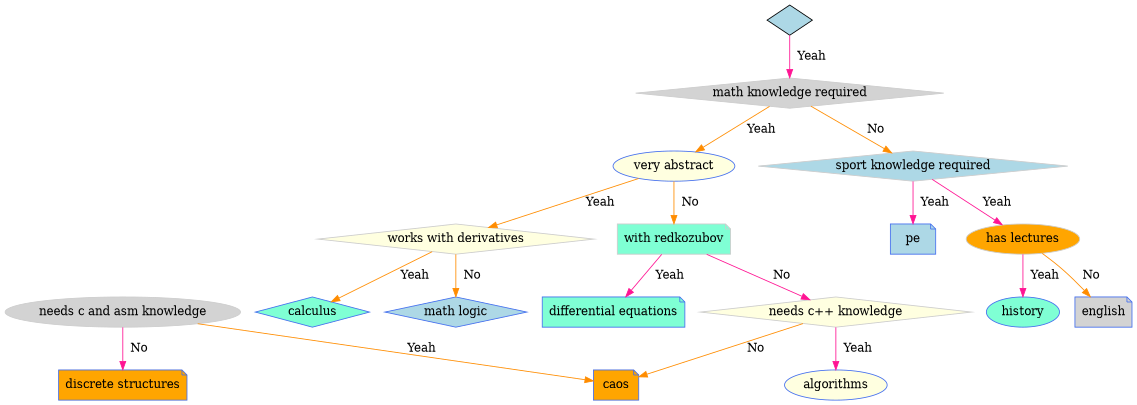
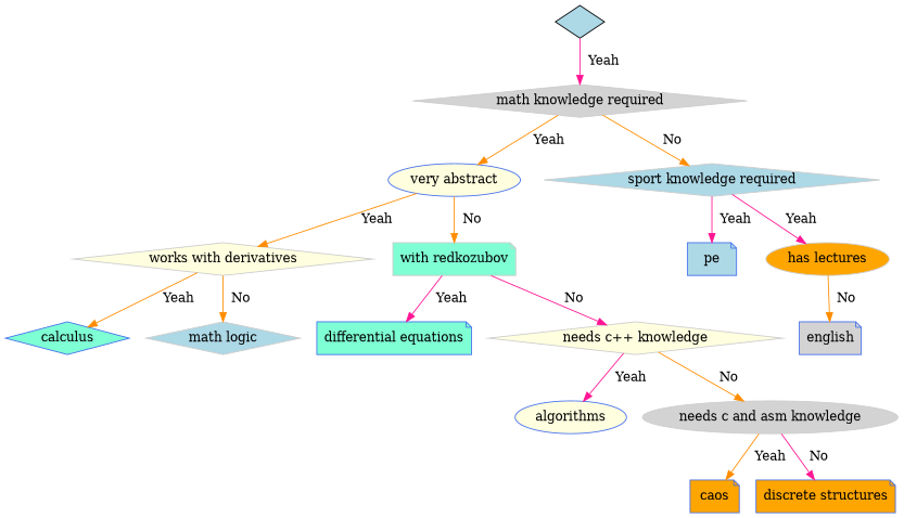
  digraph {
    node [color=royalblue2 fillcolor=lightyellow shape=diamond style=filled]
    edge [color=darkorange]
    "math knowledge required" [color=gray80 fillcolor=lightgrey]
    "very abstract" [shape=ellipse]
    "sport knowledge required" [color=gray80 fillcolor=lightblue]
    "works with derivatives" [color=gray80]
    "with redkozubov" [color=gray80 fillcolor=aquamarine shape=note]
    pe [fillcolor=lightblue shape=note]
    "has lectures" [color=gray80 fillcolor=orange shape=ellipse]
    "" [fillcolor=lightblue color=""]
    calculus [fillcolor=aquamarine]
-   "math logic" [fillcolor=lightblue]
+   "math logic" [color=gray80 fillcolor=lightblue]
    "differential equations" [fillcolor=aquamarine shape=note]
    "needs c++ knowledge" [color=gray80]
    algorithms [shape=ellipse]
    "needs c and asm knowledge" [color=gray80 fillcolor=lightgrey shape=ellipse]
    caos [fillcolor=orange shape=note]
    "discrete structures" [fillcolor=orange shape=note]
-   history [fillcolor=aquamarine shape=ellipse]
    english [fillcolor=lightgrey shape=note]
    "math knowledge required" -> "very abstract" [label="  Yeah"]
    "math knowledge required" -> "sport knowledge required" [label="  No"]
    "very abstract" -> "works with derivatives" [label="  Yeah"]
    "very abstract" -> "with redkozubov" [label="  No"]
    "sport knowledge required" -> pe [color=deeppink label="  Yeah"]
    "sport knowledge required" -> "has lectures" [color=deeppink label="  Yeah"]
    "works with derivatives" -> calculus [label="  Yeah"]
    "works with derivatives" -> "math logic" [label="  No"]
    "with redkozubov" -> "differential equations" [color=deeppink label="  Yeah"]
    "with redkozubov" -> "needs c++ knowledge" [color=deeppink label="  No"]
-   "has lectures" -> history [color=deeppink label="  Yeah"]
    "has lectures" -> english [label="  No"]
    "" -> "math knowledge required" [color=deeppink label="  Yeah"]
    "needs c++ knowledge" -> algorithms [color=deeppink label="  Yeah"]
-   "needs c++ knowledge" -> caos [label="  No"]
+   "needs c++ knowledge" -> "needs c and asm knowledge" [label="  No"]
    "needs c and asm knowledge" -> caos [label="  Yeah"]
    "needs c and asm knowledge" -> "discrete structures" [color=deeppink label="  No"]
  }
